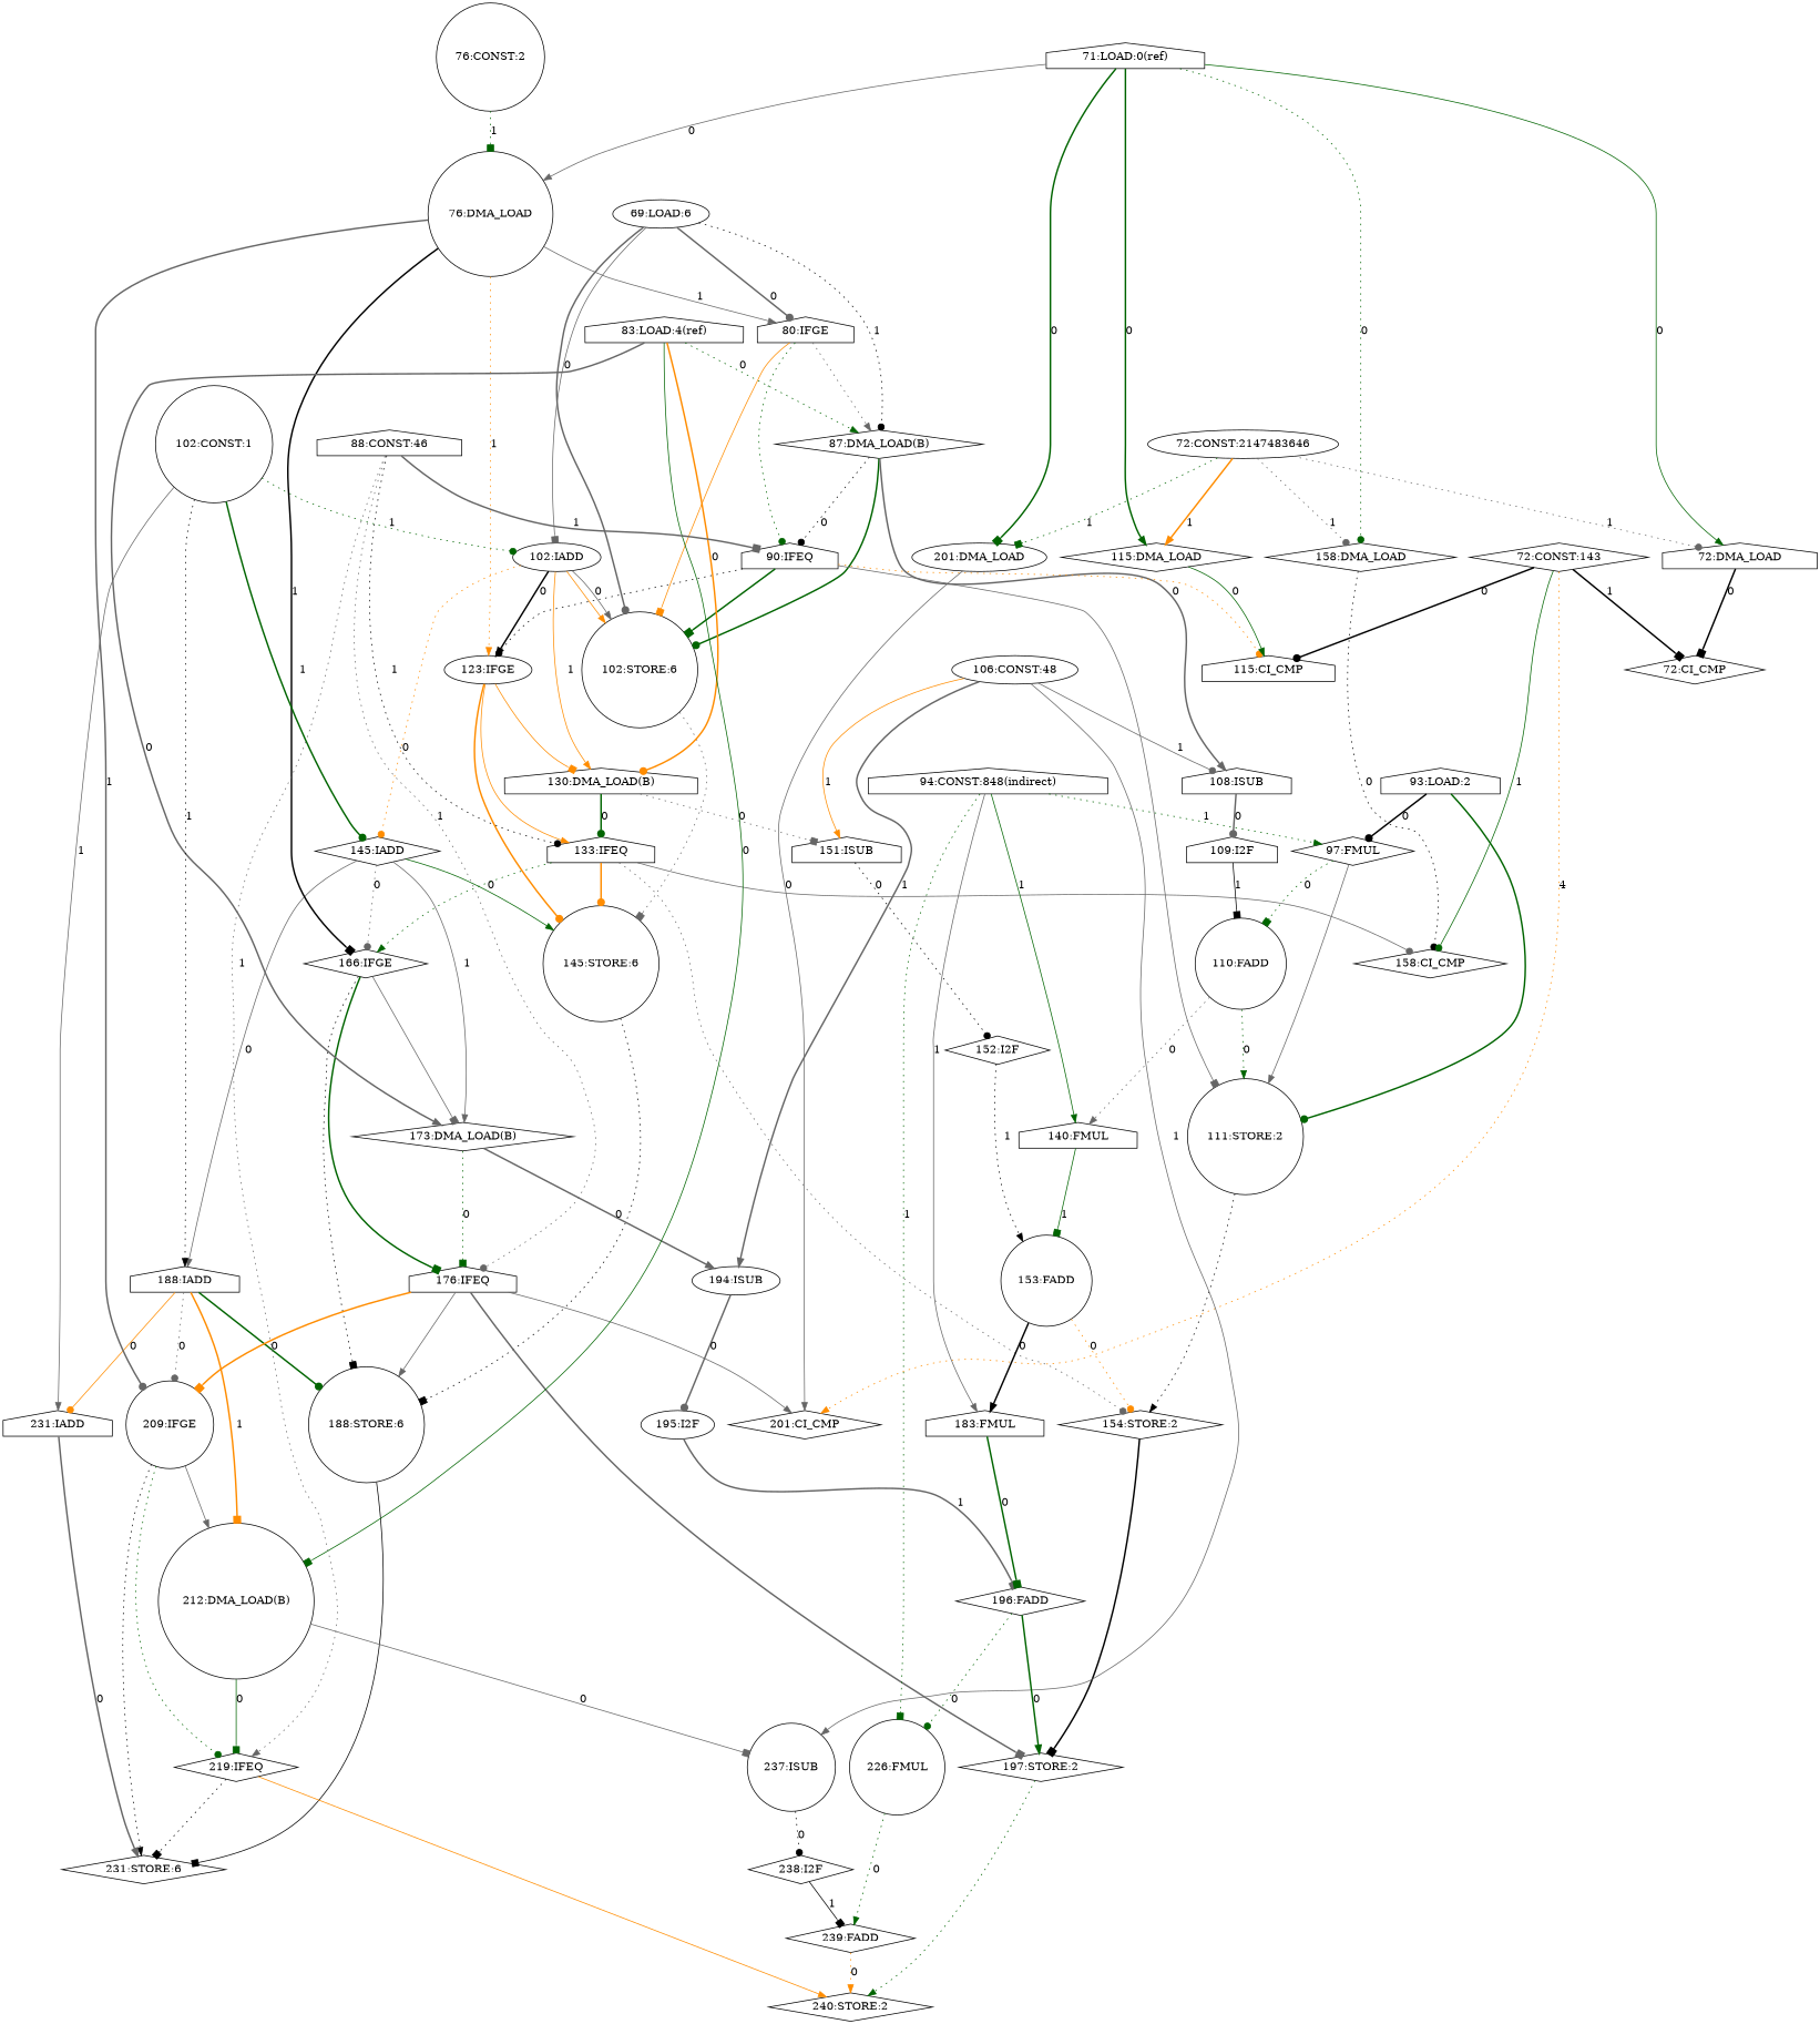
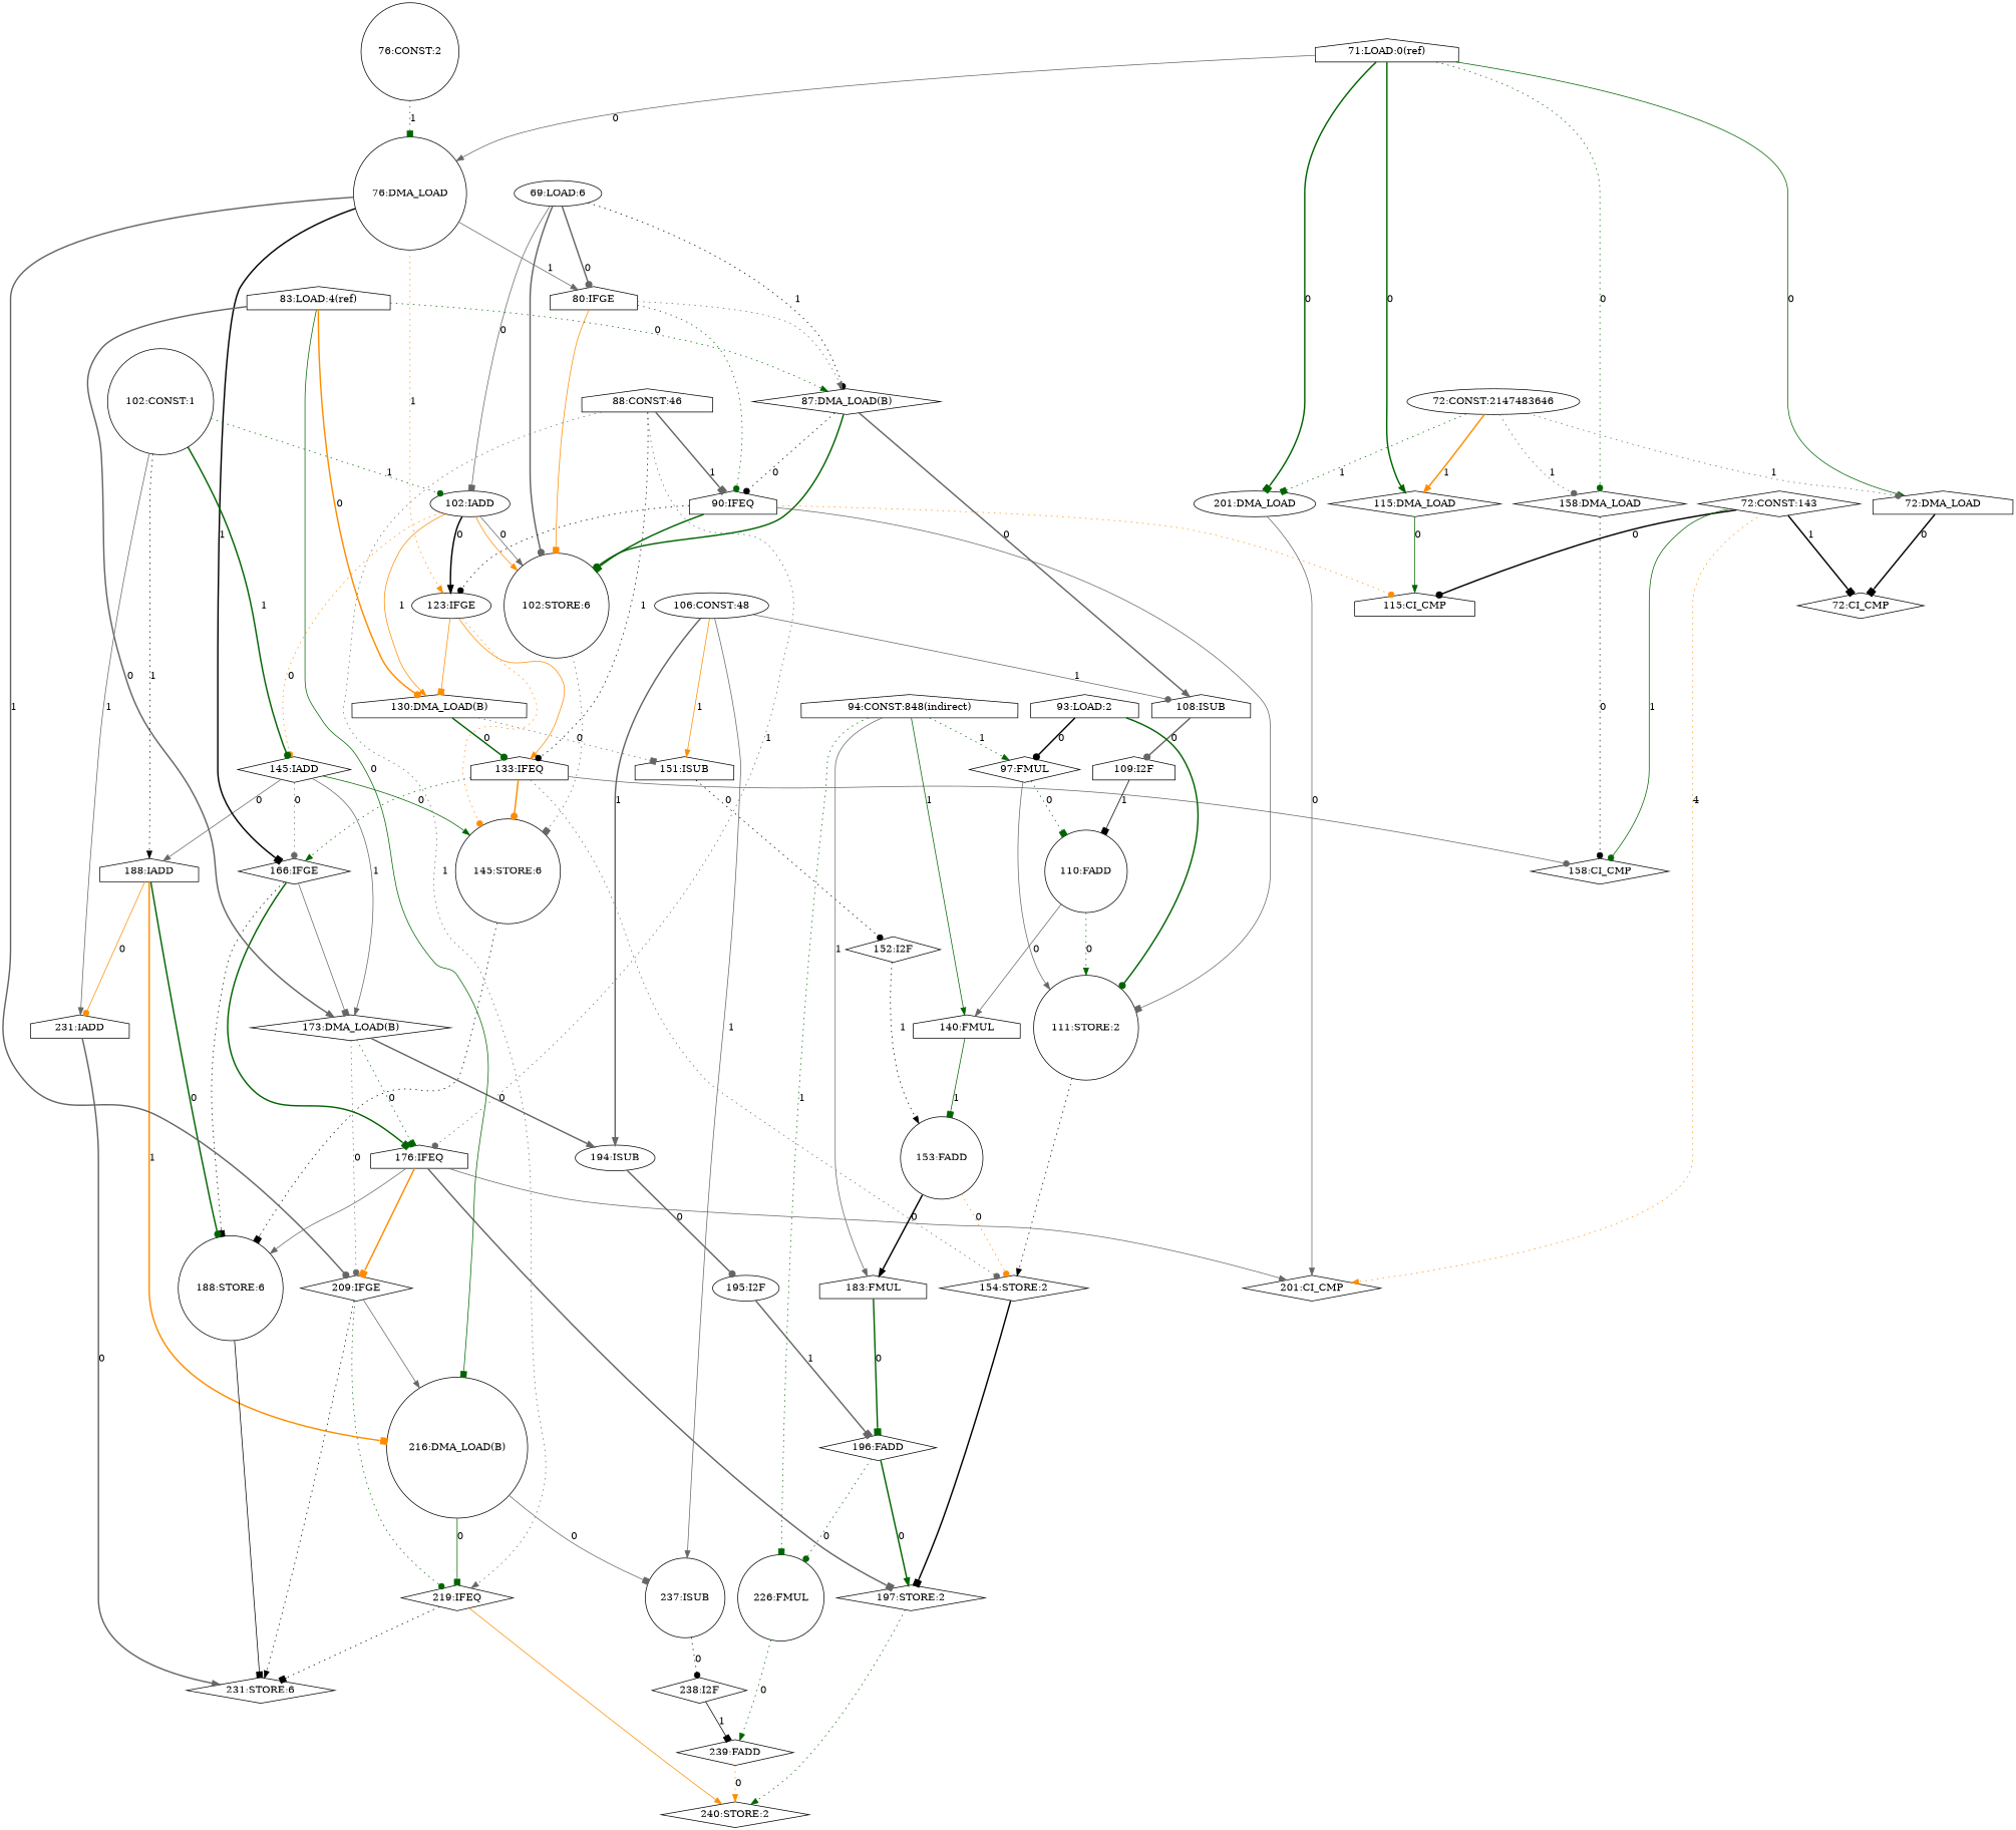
  digraph {
    node [shape=diamond]
    edge [arrowhead=normal color=gray40 style=dotted]
    "102:IADD" [shape=ellipse]
    "102:STORE:6" [shape=circle]
    "123:IFGE" [shape=ellipse]
    "145:IADD"
    "130:DMA_LOAD(B)" [shape=house]
    "145:STORE:6" [shape=circle]
    "133:IFEQ" [shape=house]
    "166:IFGE"
    "173:DMA_LOAD(B)"
    "188:IADD" [shape=house]
    "151:ISUB" [shape=house]
    "188:STORE:6" [shape=circle]
    "69:LOAD:6" [shape=ellipse]
    "80:IFGE" [shape=house]
    "87:DMA_LOAD(B)"
    "90:IFEQ" [shape=house]
    "108:ISUB" [shape=house]
    "115:CI_CMP" [shape=house]
    "111:STORE:2" [shape=circle]
    "109:I2F" [shape=house]
    "154:STORE:2"
    "76:DMA_LOAD" [shape=circle]
-   "209:IFGE" [shape=circle]
+   "209:IFGE"
    "176:IFEQ" [shape=house]
-   "216:DMA_LOAD(B)" [shape=circle label="212:DMA_LOAD(B)"]
+   "216:DMA_LOAD(B)" [shape=circle]
    "219:IFEQ"
    "231:STORE:6"
    "83:LOAD:4(ref)" [shape=house]
    "194:ISUB" [shape=ellipse]
    "237:ISUB" [shape=circle]
    "102:CONST:1" [shape=circle]
    "231:IADD" [shape=house]
    "71:LOAD:0(ref)" [shape=house]
    "72:DMA_LOAD" [shape=house]
    "115:DMA_LOAD"
    "158:DMA_LOAD"
    "201:DMA_LOAD" [shape=ellipse]
    "72:CI_CMP"
    "158:CI_CMP"
    "201:CI_CMP"
    "72:CONST:2147483646" [shape=ellipse]
    "76:CONST:2" [shape=circle]
    "72:CONST:143"
    "197:STORE:2"
    "240:STORE:2"
    "88:CONST:46" [shape=house]
    "152:I2F"
    "195:I2F" [shape=ellipse]
    "238:I2F"
    "110:FADD" [shape=circle]
    "106:CONST:48" [shape=ellipse]
    "140:FMUL" [shape=house]
    "153:FADD" [shape=circle]
    "93:LOAD:2" [shape=house]
    "97:FMUL"
    "94:CONST:848(indirect)" [shape=house]
    "183:FMUL" [shape=house]
    "226:FMUL" [shape=circle]
    "196:FADD"
    "239:FADD"
    "102:IADD" -> "102:STORE:6" [label=0 style=solid]
    "102:IADD" -> "102:STORE:6" [color=darkorange style=solid]
    "102:IADD" -> "123:IFGE" [color=black label=0 style=bold]
    "102:IADD" -> "145:IADD" [arrowhead=dot color=darkorange label=0]
    "102:IADD" -> "130:DMA_LOAD(B)" [color=darkorange label=1 style=solid]
    "102:STORE:6" -> "145:STORE:6" [arrowhead=box]
    "123:IFGE" -> "130:DMA_LOAD(B)" [arrowhead=box color=darkorange style=solid]
-   "123:IFGE" -> "145:STORE:6" [arrowhead=dot color=darkorange style=bold]
+   "123:IFGE" -> "145:STORE:6" [arrowhead=dot color=darkorange]
    "123:IFGE" -> "133:IFEQ" [color=darkorange style=solid]
    "145:IADD" -> "145:STORE:6" [color=darkgreen label=0 style=solid]
    "145:IADD" -> "166:IFGE" [arrowhead=dot label=0]
    "145:IADD" -> "173:DMA_LOAD(B)" [label=1 style=solid]
    "145:IADD" -> "188:IADD" [label=0 style=solid]
    "130:DMA_LOAD(B)" -> "133:IFEQ" [arrowhead=dot color=darkgreen label=0 style=bold]
    "130:DMA_LOAD(B)" -> "151:ISUB" [arrowhead=box label=0]
    "145:STORE:6" -> "188:STORE:6" [arrowhead=box color=black]
    "133:IFEQ" -> "145:STORE:6" [arrowhead=dot color=darkorange style=bold]
    "133:IFEQ" -> "166:IFGE" [color=darkgreen]
    "133:IFEQ" -> "154:STORE:2" [arrowhead=dot]
    "133:IFEQ" -> "158:CI_CMP" [arrowhead=dot style=solid]
    "166:IFGE" -> "173:DMA_LOAD(B)" [arrowhead=box style=solid]
    "166:IFGE" -> "188:STORE:6" [arrowhead=box color=black]
    "166:IFGE" -> "176:IFEQ" [arrowhead=box color=darkgreen style=bold]
    "173:DMA_LOAD(B)" -> "176:IFEQ" [arrowhead=box color=darkgreen label=0]
    "173:DMA_LOAD(B)" -> "194:ISUB" [label=0 style=bold]
    "188:IADD" -> "188:STORE:6" [arrowhead=dot color=darkgreen label=0 style=bold]
-   "188:IADD" -> "209:IFGE" [arrowhead=dot label=0]
+   "173:DMA_LOAD(B)" -> "209:IFGE" [arrowhead=dot label=0]
    "188:IADD" -> "216:DMA_LOAD(B)" [arrowhead=box color=darkorange label=1 style=bold]
    "188:IADD" -> "231:IADD" [arrowhead=dot color=darkorange label=0 style=solid]
    "151:ISUB" -> "152:I2F" [arrowhead=dot color=black label=0]
    "188:STORE:6" -> "231:STORE:6" [arrowhead=box color=black style=solid]
    "69:LOAD:6" -> "102:IADD" [arrowhead=box label=0 style=solid]
    "69:LOAD:6" -> "102:STORE:6" [arrowhead=dot style=bold]
    "69:LOAD:6" -> "80:IFGE" [arrowhead=dot label=0 style=bold]
    "69:LOAD:6" -> "87:DMA_LOAD(B)" [arrowhead=dot color=black label=1]
    "80:IFGE" -> "102:STORE:6" [arrowhead=box color=darkorange style=solid]
    "80:IFGE" -> "87:DMA_LOAD(B)"
    "80:IFGE" -> "90:IFEQ" [arrowhead=dot color=darkgreen]
    "87:DMA_LOAD(B)" -> "102:STORE:6" [arrowhead=dot color=darkgreen style=bold]
    "87:DMA_LOAD(B)" -> "90:IFEQ" [arrowhead=dot color=black label=0]
    "87:DMA_LOAD(B)" -> "108:ISUB" [label=0 style=bold]
    "90:IFEQ" -> "102:STORE:6" [arrowhead=box color=darkgreen style=bold]
    "90:IFEQ" -> "123:IFGE" [arrowhead=dot color=black]
    "90:IFEQ" -> "115:CI_CMP" [arrowhead=dot color=darkorange]
    "90:IFEQ" -> "111:STORE:2" [arrowhead=box style=solid]
    "108:ISUB" -> "109:I2F" [arrowhead=dot label=0 style=bold]
    "111:STORE:2" -> "154:STORE:2" [color=black]
    "109:I2F" -> "110:FADD" [arrowhead=box color=black label=1 style=solid]
    "154:STORE:2" -> "197:STORE:2" [arrowhead=box color=black style=bold]
    "76:DMA_LOAD" -> "123:IFGE" [color=darkorange label=1]
    "76:DMA_LOAD" -> "166:IFGE" [arrowhead=box color=black label=1 style=bold]
    "76:DMA_LOAD" -> "80:IFGE" [label=1 style=solid]
    "76:DMA_LOAD" -> "209:IFGE" [arrowhead=dot label=1 style=bold]
    "209:IFGE" -> "216:DMA_LOAD(B)" [style=solid]
    "209:IFGE" -> "219:IFEQ" [arrowhead=dot color=darkgreen]
    "209:IFGE" -> "231:STORE:6" [color=black]
    "176:IFEQ" -> "188:STORE:6" [style=solid]
    "176:IFEQ" -> "209:IFGE" [arrowhead=box color=darkorange style=bold]
    "176:IFEQ" -> "201:CI_CMP" [style=solid]
    "176:IFEQ" -> "197:STORE:2" [arrowhead=box style=bold]
    "216:DMA_LOAD(B)" -> "219:IFEQ" [arrowhead=box color=darkgreen label=0 style=solid]
    "216:DMA_LOAD(B)" -> "237:ISUB" [arrowhead=box label=0 style=solid]
    "219:IFEQ" -> "231:STORE:6" [arrowhead=box color=black]
    "219:IFEQ" -> "240:STORE:2" [color=darkorange style=solid]
    "83:LOAD:4(ref)" -> "130:DMA_LOAD(B)" [arrowhead=dot color=darkorange label=0 style=bold]
    "83:LOAD:4(ref)" -> "173:DMA_LOAD(B)" [label=0 style=bold]
    "83:LOAD:4(ref)" -> "87:DMA_LOAD(B)" [color=darkgreen label=0]
    "83:LOAD:4(ref)" -> "216:DMA_LOAD(B)" [arrowhead=box color=darkgreen label=0 style=solid]
    "194:ISUB" -> "195:I2F" [arrowhead=dot label=0 style=bold]
    "237:ISUB" -> "238:I2F" [arrowhead=dot color=black label=0]
    "102:CONST:1" -> "102:IADD" [arrowhead=dot color=darkgreen label=1]
    "102:CONST:1" -> "145:IADD" [arrowhead=dot color=darkgreen label=1 style=bold]
    "102:CONST:1" -> "188:IADD" [color=black label=1]
    "102:CONST:1" -> "231:IADD" [label=1 style=solid]
    "231:IADD" -> "231:STORE:6" [label=0 style=bold]
    "71:LOAD:0(ref)" -> "76:DMA_LOAD" [label=0 style=solid]
    "71:LOAD:0(ref)" -> "72:DMA_LOAD" [color=darkgreen label=0 style=solid]
    "71:LOAD:0(ref)" -> "115:DMA_LOAD" [color=darkgreen label=0 style=bold]
    "71:LOAD:0(ref)" -> "158:DMA_LOAD" [arrowhead=dot color=darkgreen label=0]
    "71:LOAD:0(ref)" -> "201:DMA_LOAD" [arrowhead=box color=darkgreen label=0 style=bold]
    "72:DMA_LOAD" -> "72:CI_CMP" [arrowhead=box color=black label=0 style=bold]
    "115:DMA_LOAD" -> "115:CI_CMP" [color=darkgreen label=0 style=solid]
    "158:DMA_LOAD" -> "158:CI_CMP" [arrowhead=dot color=black label=0]
    "201:DMA_LOAD" -> "201:CI_CMP" [label=0 style=solid]
    "72:CONST:2147483646" -> "72:DMA_LOAD" [arrowhead=dot label=1]
    "72:CONST:2147483646" -> "115:DMA_LOAD" [color=darkorange label=1 style=bold]
    "72:CONST:2147483646" -> "158:DMA_LOAD" [arrowhead=dot label=1]
    "72:CONST:2147483646" -> "201:DMA_LOAD" [arrowhead=box color=darkgreen label=1]
    "76:CONST:2" -> "76:DMA_LOAD" [arrowhead=box color=darkgreen label=1]
    "72:CONST:143" -> "115:CI_CMP" [arrowhead=dot color=black label=0 style=bold]
    "72:CONST:143" -> "72:CI_CMP" [arrowhead=box color=black label=1 style=bold]
    "72:CONST:143" -> "158:CI_CMP" [arrowhead=dot color=darkgreen label=1 style=solid]
    "72:CONST:143" -> "201:CI_CMP" [color=darkorange label=4]
    "197:STORE:2" -> "240:STORE:2" [color=darkgreen]
    "88:CONST:46" -> "133:IFEQ" [arrowhead=dot color=black label=1]
    "88:CONST:46" -> "90:IFEQ" [arrowhead=box label=1 style=bold]
    "88:CONST:46" -> "176:IFEQ" [arrowhead=dot label=1]
    "88:CONST:46" -> "219:IFEQ" [label=1]
    "152:I2F" -> "153:FADD" [color=black label=1]
    "195:I2F" -> "196:FADD" [arrowhead=box label=1 style=bold]
    "238:I2F" -> "239:FADD" [arrowhead=box color=black label=1 style=solid]
    "110:FADD" -> "111:STORE:2" [color=darkgreen label=0]
-   "110:FADD" -> "140:FMUL" [label=0]
+   "110:FADD" -> "140:FMUL" [label=0 style=solid]
    "106:CONST:48" -> "151:ISUB" [color=darkorange label=1 style=solid]
    "106:CONST:48" -> "108:ISUB" [arrowhead=dot label=1 style=solid]
    "106:CONST:48" -> "194:ISUB" [label=1 style=bold]
    "106:CONST:48" -> "237:ISUB" [label=1 style=solid]
    "140:FMUL" -> "153:FADD" [arrowhead=box color=darkgreen label=1 style=solid]
    "153:FADD" -> "154:STORE:2" [arrowhead=dot color=darkorange label=0]
    "153:FADD" -> "183:FMUL" [color=black label=0 style=bold]
    "93:LOAD:2" -> "111:STORE:2" [arrowhead=dot color=darkgreen style=bold]
    "93:LOAD:2" -> "97:FMUL" [arrowhead=dot color=black label=0 style=bold]
    "97:FMUL" -> "111:STORE:2" [style=solid]
    "97:FMUL" -> "110:FADD" [arrowhead=box color=darkgreen label=0]
    "94:CONST:848(indirect)" -> "140:FMUL" [color=darkgreen label=1 style=solid]
    "94:CONST:848(indirect)" -> "97:FMUL" [color=darkgreen label=1]
    "94:CONST:848(indirect)" -> "183:FMUL" [label=1 style=solid]
    "94:CONST:848(indirect)" -> "226:FMUL" [arrowhead=box color=darkgreen label=1]
    "183:FMUL" -> "196:FADD" [arrowhead=box color=darkgreen label=0 style=bold]
    "226:FMUL" -> "239:FADD" [color=darkgreen label=0]
    "196:FADD" -> "197:STORE:2" [color=darkgreen label=0 style=bold]
    "196:FADD" -> "226:FMUL" [arrowhead=dot color=darkgreen label=0]
    "239:FADD" -> "240:STORE:2" [color=darkorange label=0]
  }
